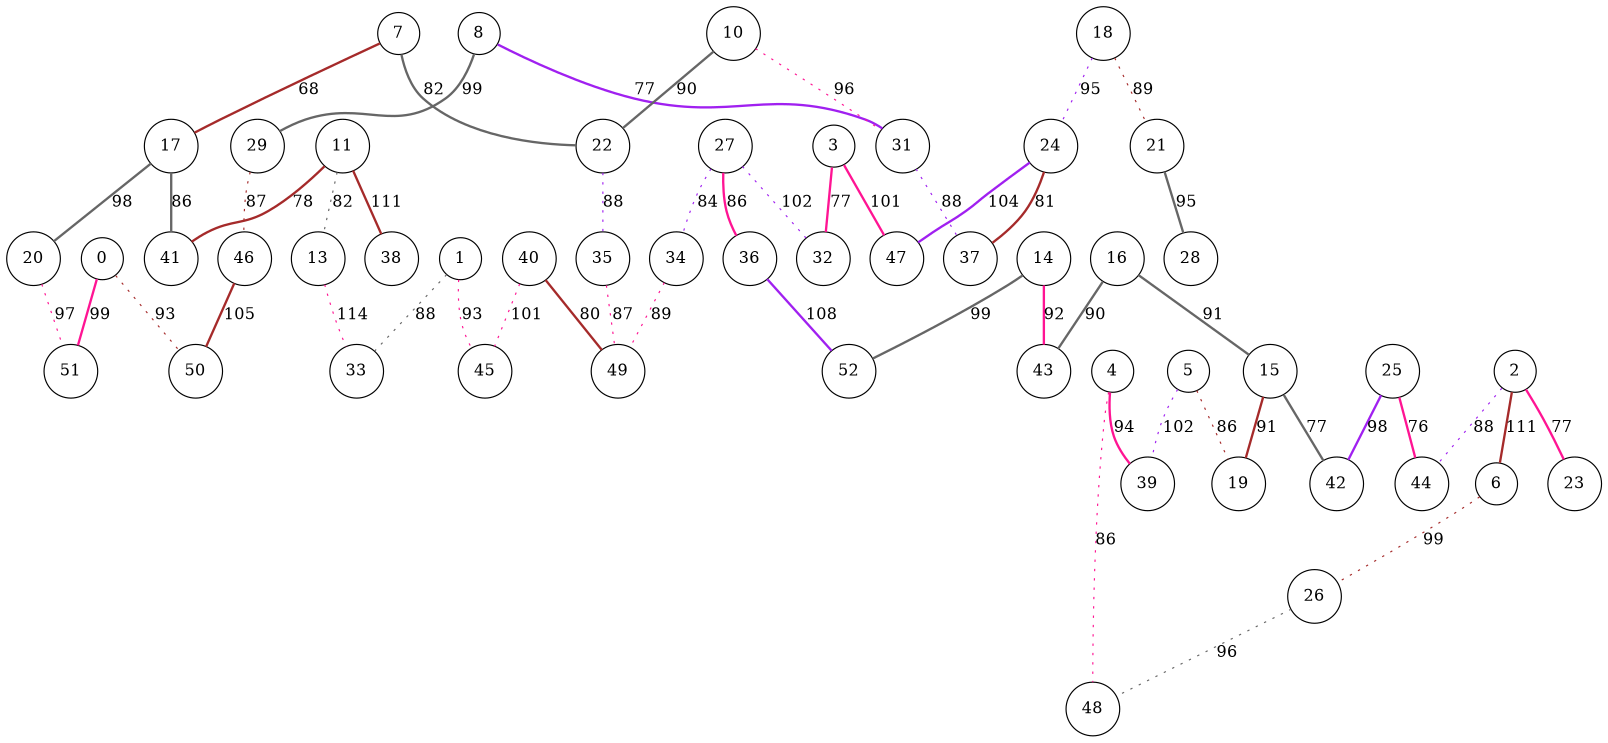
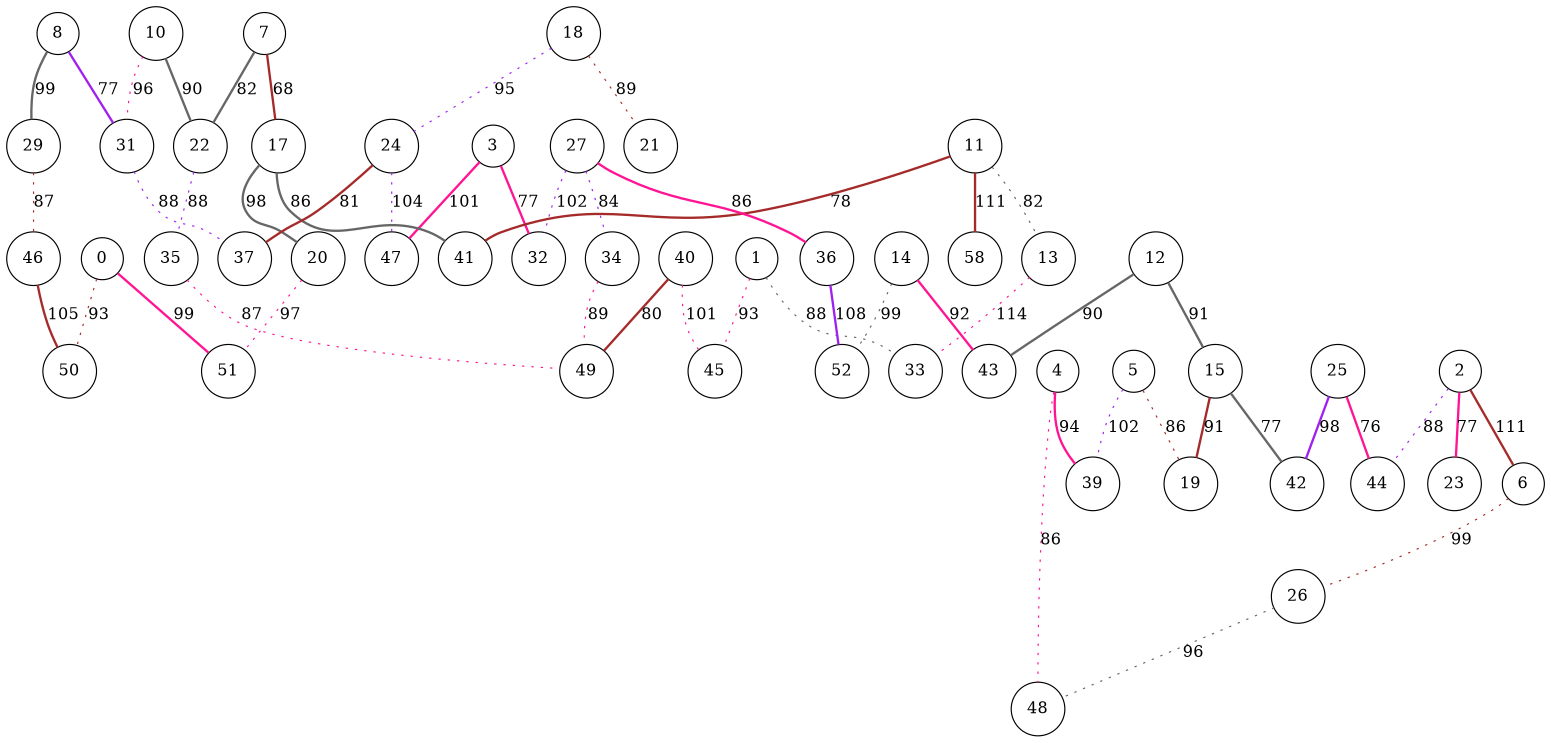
  graph {
    node [shape=circle]
    edge [color=deeppink style=bold]
    0
    50
    51
    1
    33
    45
    2
    6
    23
    44
    26
    48
    3
    47
    32
    4
    39
    5
    19
    7
    17
    22
    41
    20
    35
    49
    8
    31
    29
    37
    46
    10
    11
-   38
+   38 [label=58]
    13
-   12 [label=16]
+   12
    43
    15
    42
    14
    52
    18
    21
    24
-   28
    25
    27
    34
    36
    40
    0 -- 50 [color=brown label=93 style=dotted]
    0 -- 51 [label=99]
    1 -- 33 [color=gray40 label=88 style=dotted]
    1 -- 45 [label=93 style=dotted]
    2 -- 6 [color=brown label=111]
    2 -- 23 [label=77]
    2 -- 44 [color=purple label=88 style=dotted]
    6 -- 26 [color=brown label=99 style=dotted]
    26 -- 48 [color=gray40 label=96 style=dotted]
    3 -- 47 [label=101]
    3 -- 32 [label=77]
    4 -- 48 [label=86 style=dotted]
    4 -- 39 [label=94]
    5 -- 39 [color=purple label=102 style=dotted]
    5 -- 19 [color=brown label=86 style=dotted]
    7 -- 17 [color=brown label=68]
    7 -- 22 [color=gray40 label=82]
    17 -- 41 [color=gray40 label=86]
    17 -- 20 [color=gray40 label=98]
    22 -- 35 [color=purple label=88 style=dotted]
    20 -- 51 [label=97 style=dotted]
    35 -- 49 [label=87 style=dotted]
    8 -- 31 [color=purple label=77]
    8 -- 29 [color=gray40 label=99]
    31 -- 37 [color=purple label=88 style=dotted]
    29 -- 46 [color=brown label=87 style=dotted]
    46 -- 50 [color=brown label=105]
    10 -- 22 [color=gray40 label=90]
    10 -- 31 [label=96 style=dotted]
    11 -- 41 [color=brown label=78]
    11 -- 38 [color=brown label=111]
    11 -- 13 [color=gray40 label=82 style=dotted]
    13 -- 33 [label=114 style=dotted]
    12 -- 43 [color=gray40 label=90]
    12 -- 15 [color=gray40 label=91]
    15 -- 19 [color=brown label=91]
    15 -- 42 [color=gray40 label=77]
    14 -- 43 [label=92]
-   14 -- 52 [color=gray40 label=99]
+   14 -- 52 [color=gray40 label=99 style=dotted]
    18 -- 21 [color=brown label=89 style=dotted]
    18 -- 24 [color=purple label=95 style=dotted]
-   21 -- 28 [color=gray40 label=95]
-   24 -- 47 [color=purple label=104]
+   24 -- 47 [color=purple label=104 style=dotted]
    24 -- 37 [color=brown label=81]
    25 -- 44 [label=76]
    25 -- 42 [color=purple label=98]
    27 -- 32 [color=purple label=102 style=dotted]
    27 -- 34 [color=purple label=84 style=dotted]
    27 -- 36 [label=86]
    34 -- 49 [label=89 style=dotted]
    36 -- 52 [color=purple label=108]
    40 -- 45 [label=101 style=dotted]
    40 -- 49 [color=brown label=80]
  }
